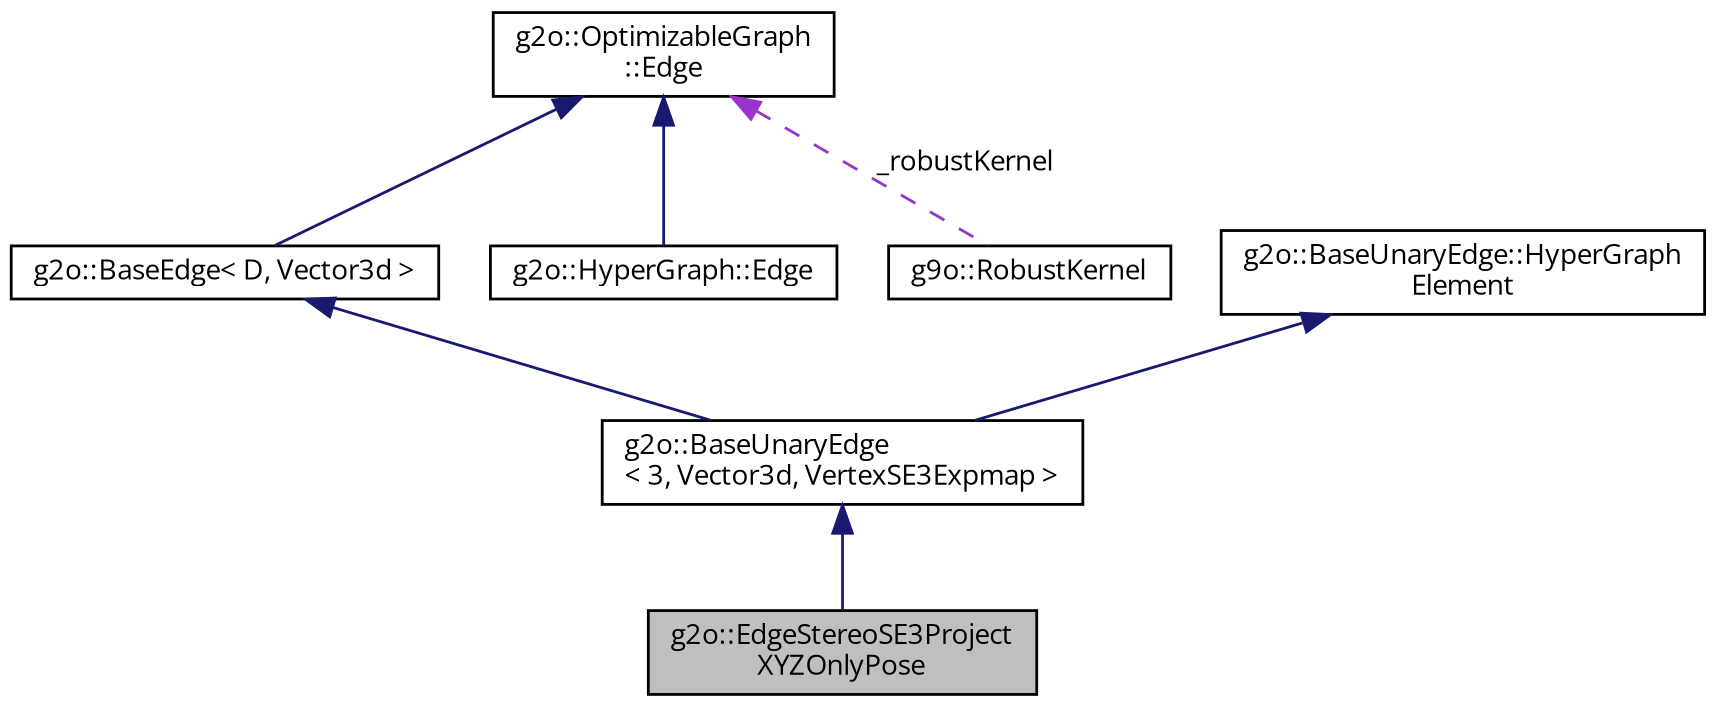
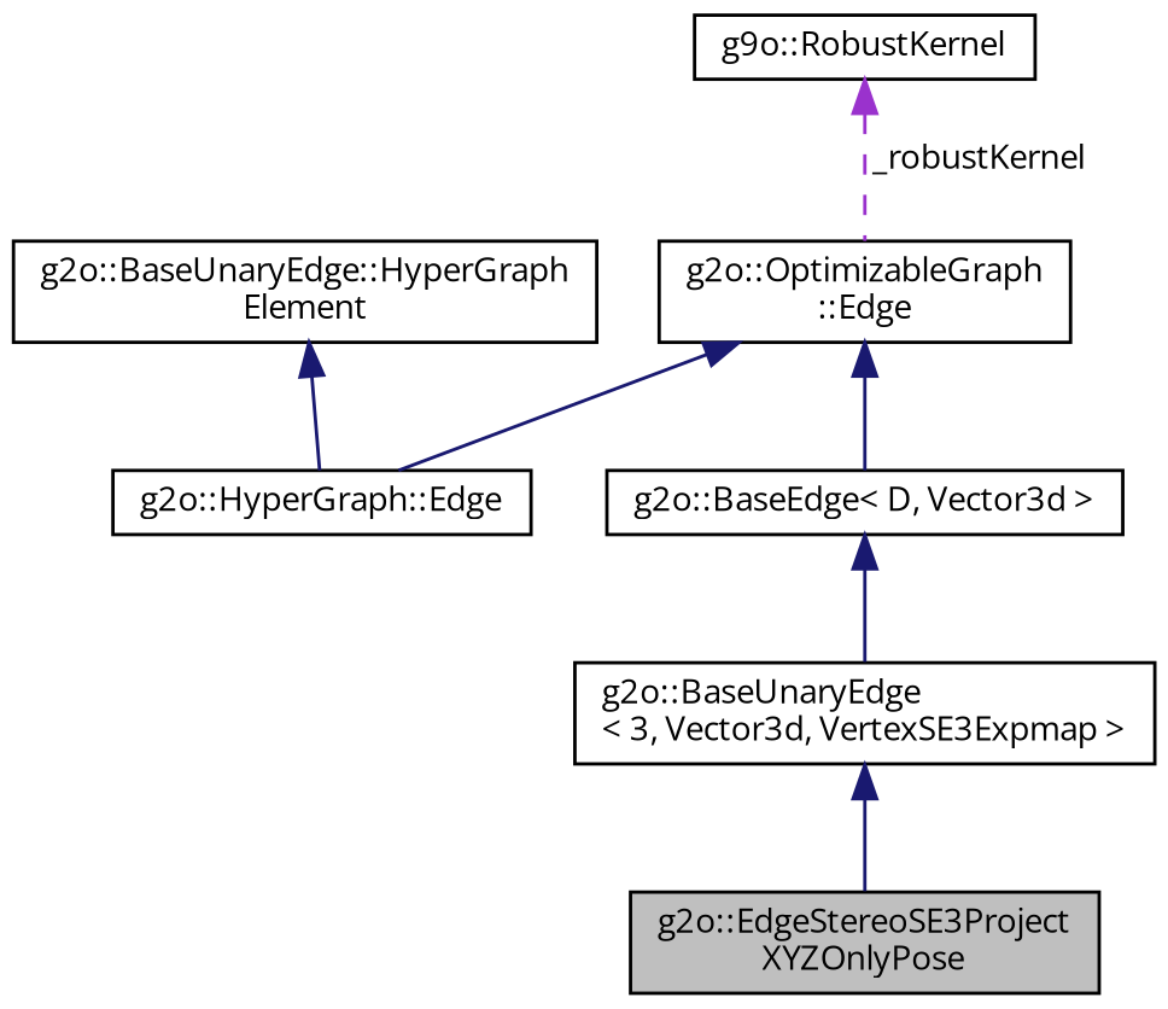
  digraph {
    fontname="Open Sans"
    node [color=black fillcolor=white fontname="Open Sans" fontsize=10 shape=record style=filled]
    edge [color=midnightblue dir=back fontname="Open Sans" fontsize=10 labelfontname=Helvetica labelfontsize=10 style=solid]
    n1 [fillcolor=grey75 fontcolor=black height=0.2 label="g2o::EdgeStereoSE3Project\lXYZOnlyPose" width=0.4]
    n2 [height=0.2 label="g2o::BaseUnaryEdge\l\< 3, Vector3d, VertexSE3Expmap \>" width=0.4]
    n3 [height=0.2 label="g2o::BaseEdge\< D, Vector3d \>" width=0.4]
    n4 [height=0.2 label="g2o::OptimizableGraph\l::Edge" width=0.4]
    n5 [height=0.2 label="g2o::HyperGraph::Edge" width=0.4]
    n6 [height=0.2 label="g2o::BaseUnaryEdge::HyperGraph\lElement" width=0.4]
    n7 [height=0.2 label="g9o::RobustKernel" width=0.4]
    n2 -> n1
    n3 -> n2
    n4 -> n3
    n4 -> n5
-   n6 -> n2
-   n4 -> n7 [color=darkorchid3 label=" _robustKernel" style=dashed]
+   n6 -> n5
+   n7 -> n4 [color=darkorchid3 label=" _robustKernel" style=dashed]
  }
